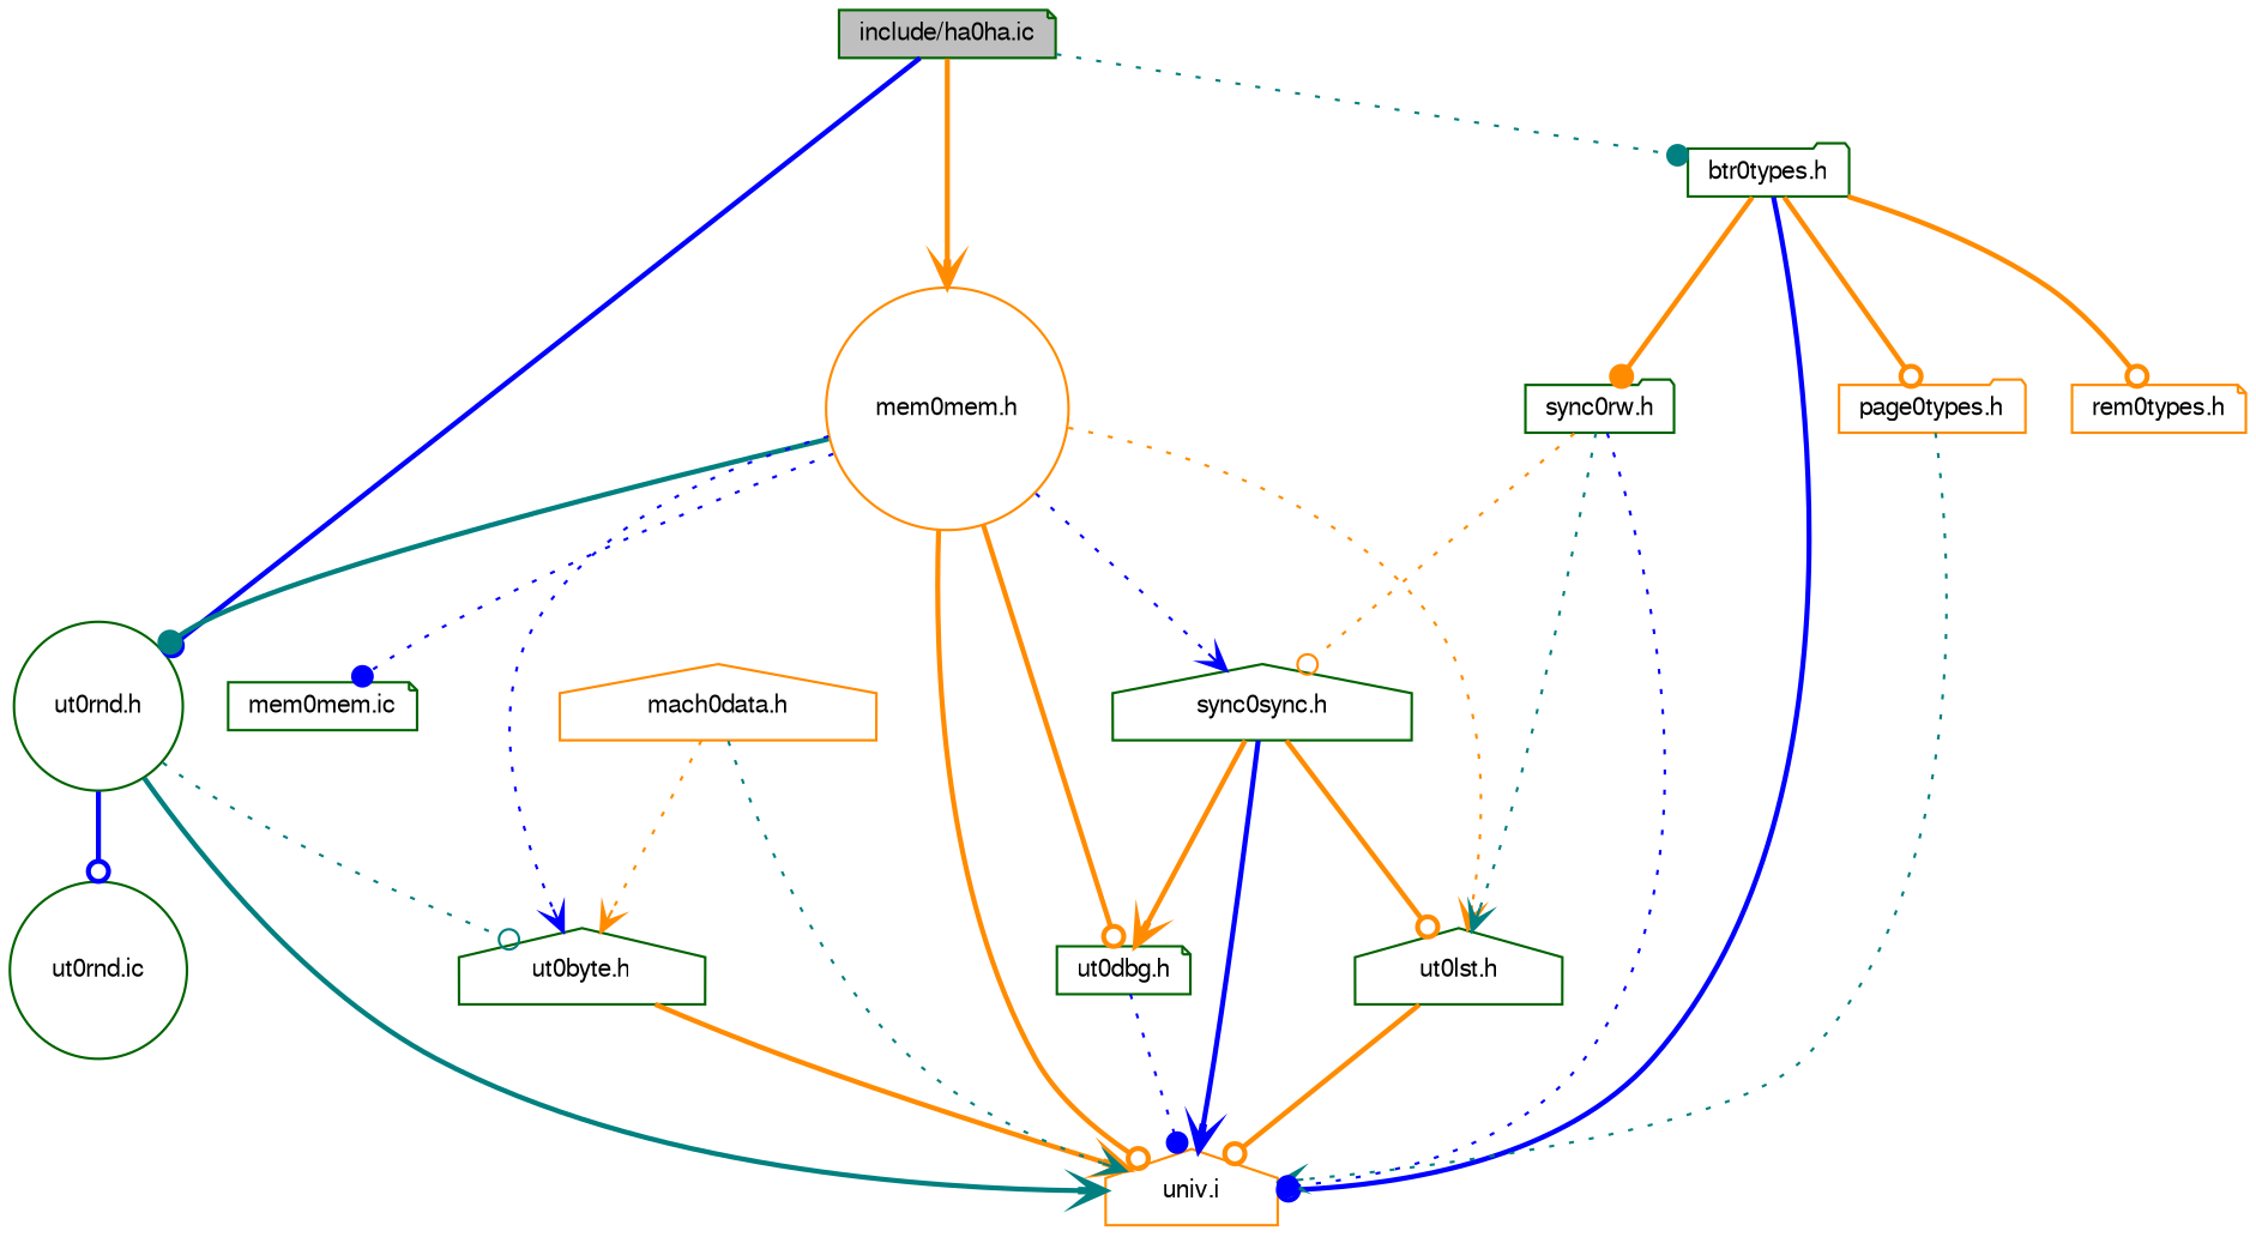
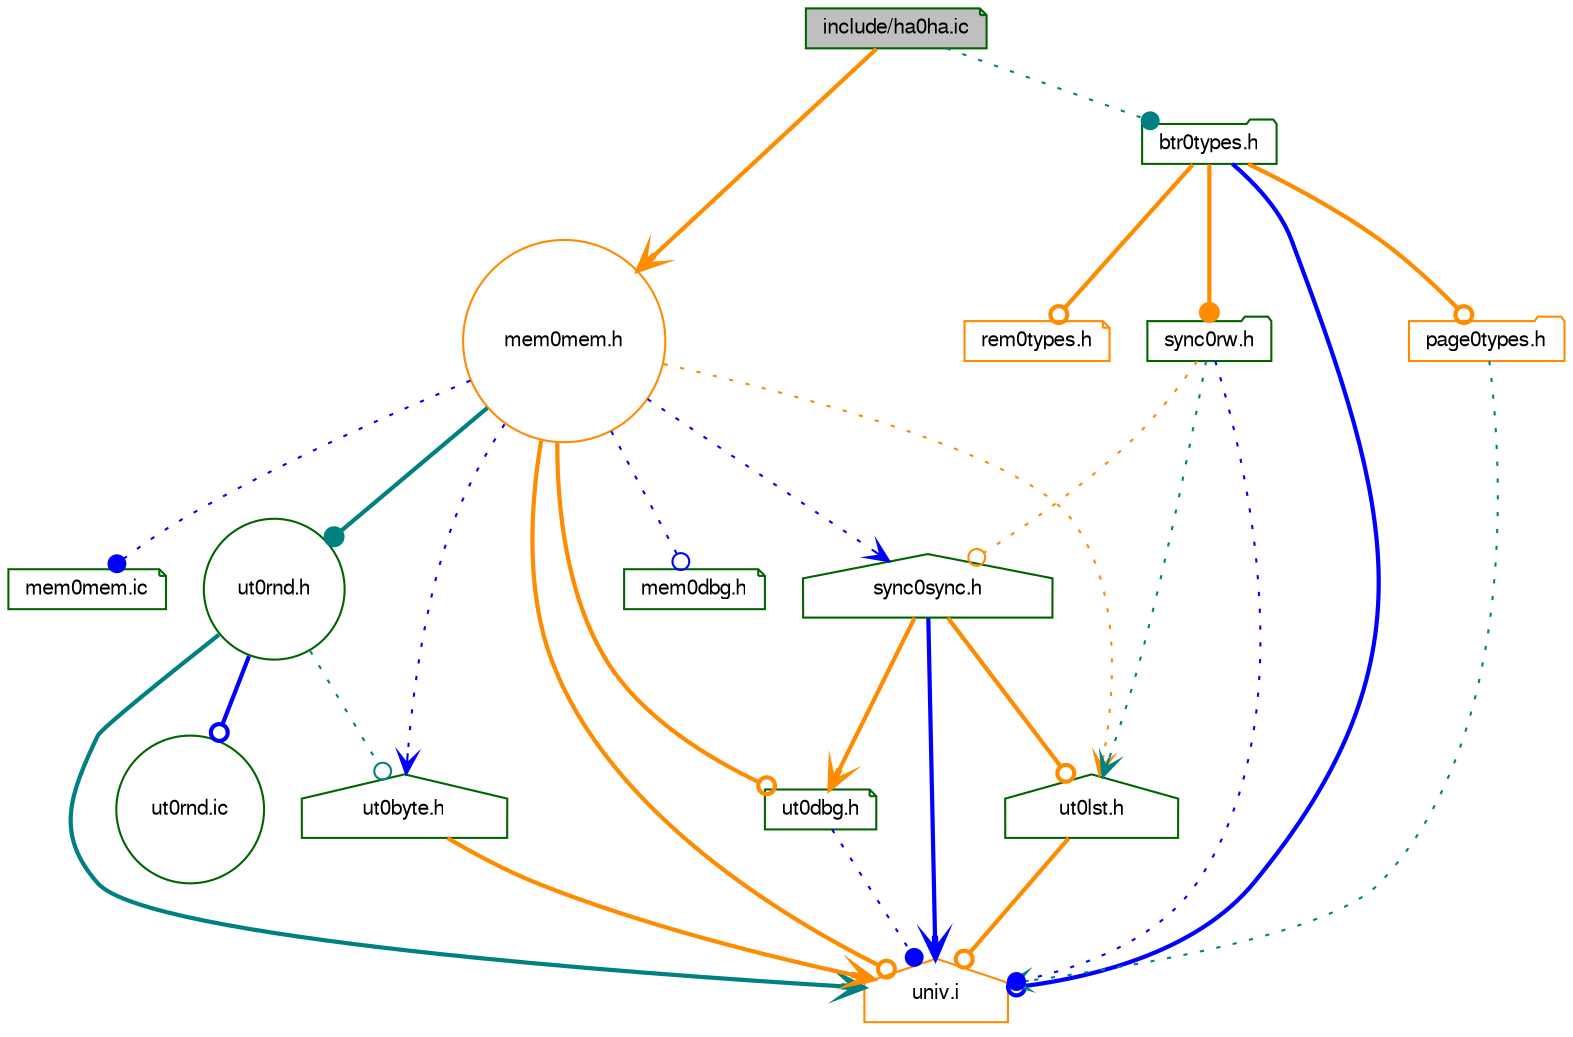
  digraph {
    node [color=darkgreen fontname=FreeSans fontsize=10 shape=note]
    edge [arrowhead=vee color=darkorange fontname=FreeSans fontsize=10 labelfontname=FreeSans labelfontsize=10 style=bold]
    n1 [fillcolor=grey75 fontcolor=black height=0.2 label="include/ha0ha.ic" style=filled width=0.4]
    n2 [height=0.2 label="ut0rnd.h" shape=circle width=0.4]
    n3 [color=darkorange height=0.2 label="mem0mem.h" shape=circle width=0.4]
    n4 [height=0.2 label="btr0types.h" shape=folder width=0.4]
    n5 [color=darkorange height=0.2 label="univ.i" shape=house width=0.4]
    n6 [height=0.2 label="ut0byte.h" shape=house width=0.4]
    n7 [height=0.2 label="ut0rnd.ic" shape=circle width=0.4]
    n8 [height=0.2 label="ut0dbg.h" width=0.4]
    n9 [height=0.2 label="sync0sync.h" shape=house width=0.4]
    n10 [height=0.2 label="ut0lst.h" shape=house width=0.4]
+   n11 [height=0.2 label="mem0dbg.h" width=0.4]
    n12 [height=0.2 label="mem0mem.ic" width=0.4]
    n13 [color=darkorange height=0.2 label="rem0types.h" width=0.4]
    n14 [color=darkorange height=0.2 label="page0types.h" shape=folder width=0.4]
    n15 [height=0.2 label="sync0rw.h" shape=folder width=0.4]
-   n16 [color=darkorange height=0.2 label="mach0data.h" shape=house width=0.4]
-   n1 -> n2 [arrowhead=dot color=blue]
    n1 -> n3
    n1 -> n4 [arrowhead=dot color=teal style=dotted]
    n2 -> n5 [color=teal]
    n2 -> n6 [arrowhead=odot color=teal style=dotted]
    n2 -> n7 [arrowhead=odot color=blue]
    n3 -> n2 [arrowhead=dot color=teal]
    n3 -> n5 [arrowhead=odot]
    n3 -> n6 [color=blue style=dotted]
    n3 -> n8 [arrowhead=odot]
    n3 -> n9 [color=blue style=dotted]
    n3 -> n10 [style=dotted]
+   n3 -> n11 [arrowhead=odot color=blue style=dotted]
    n3 -> n12 [arrowhead=dot color=blue style=dotted]
    n4 -> n5 [arrowhead=odot color=blue]
    n4 -> n13 [arrowhead=odot]
    n4 -> n14 [arrowhead=odot]
    n4 -> n15 [arrowhead=dot]
    n6 -> n5
    n8 -> n5 [arrowhead=dot color=blue style=dotted]
    n9 -> n5 [color=blue]
    n9 -> n8
    n9 -> n10 [arrowhead=odot]
    n10 -> n5 [arrowhead=odot]
    n14 -> n5 [color=teal style=dotted]
    n15 -> n5 [arrowhead=dot color=blue style=dotted]
    n15 -> n9 [arrowhead=odot style=dotted]
    n15 -> n10 [color=teal style=dotted]
-   n16 -> n5 [color=teal style=dotted]
-   n16 -> n6 [style=dotted]
  }
